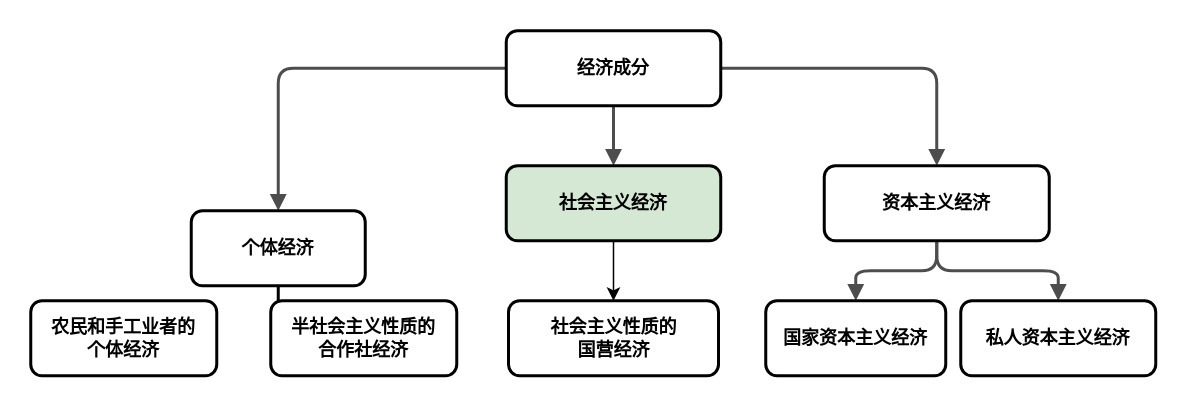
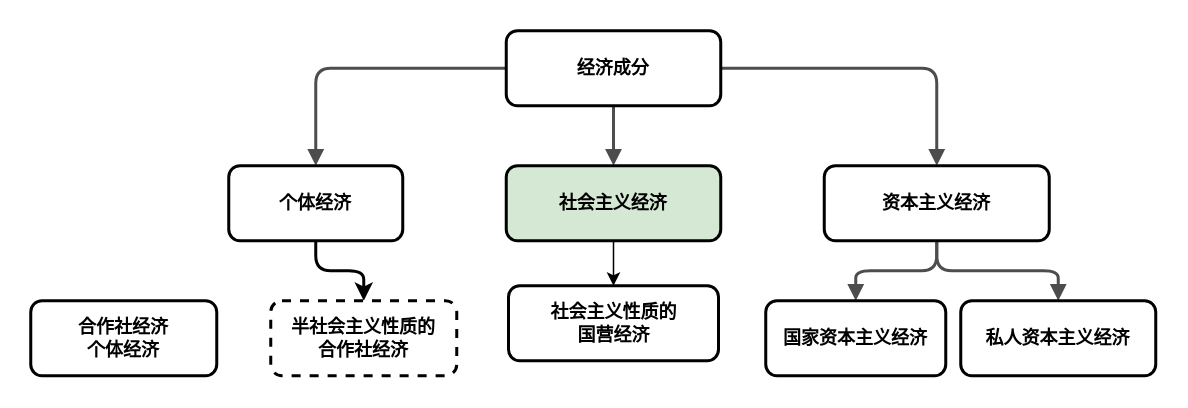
  <mxCell id="0" />
  <mxCell id="1" parent="0" />
  <mxCell id="2" value="" style="edgeStyle=orthogonalEdgeStyle;rounded=1;html=1;labelBackgroundColor=none;endArrow=block;endFill=1;strokeColor=#4D4D4D;strokeWidth=2;fontFamily=Verdana;fontSize=12;fontStyle=1" parent="1" source="13" target="12" edge="1"><mxGeometry relative="1" as="geometry" /></mxCell>
  <mxCell id="3" value="" style="edgeStyle=orthogonalEdgeStyle;rounded=1;html=1;labelBackgroundColor=none;endArrow=block;endFill=1;strokeColor=#4D4D4D;strokeWidth=2;fontFamily=Verdana;fontSize=12;fontStyle=1" parent="1" source="13" target="9" edge="1"><mxGeometry relative="1" as="geometry" /></mxCell>
  <mxCell id="4" value="" style="edgeStyle=orthogonalEdgeStyle;rounded=1;html=1;labelBackgroundColor=none;endArrow=block;endFill=1;strokeColor=#4D4D4D;strokeWidth=2;fontFamily=Verdana;fontSize=12;fontStyle=1" parent="1" source="13" target="14" edge="1"><mxGeometry relative="1" as="geometry" /></mxCell>
  <mxCell id="5" value="" style="edgeStyle=orthogonalEdgeStyle;rounded=1;html=1;labelBackgroundColor=none;endArrow=block;endFill=1;strokeColor=#4D4D4D;strokeWidth=2;fontFamily=Verdana;fontSize=12;fontStyle=1" parent="1" source="14" target="16" edge="1"><mxGeometry relative="1" as="geometry" /></mxCell>
  <mxCell id="6" value="" style="edgeStyle=orthogonalEdgeStyle;rounded=1;html=1;labelBackgroundColor=none;endArrow=block;endFill=1;strokeColor=#4D4D4D;strokeWidth=2;fontFamily=Verdana;fontSize=12;fontStyle=1" parent="1" source="14" target="15" edge="1"><mxGeometry relative="1" as="geometry" /></mxCell>
- <mxCell id="7" value="&lt;span style=&quot;background-color: initial;&quot;&gt;农民和手工业者的&lt;br&gt;个体经济&lt;/span&gt;" style="whiteSpace=wrap;html=1;rounded=1;shadow=0;comic=0;strokeWidth=2;fontFamily=Verdana;align=center;fontSize=12;fontStyle=1" parent="1" vertex="1"><mxGeometry x="20" y="200" width="124" height="50" as="geometry" /></mxCell>
+ <mxCell id="7" value="&lt;span style=&quot;background-color: initial;&quot;&gt;合作社经济&lt;br&gt;个体经济&lt;/span&gt;" style="whiteSpace=wrap;html=1;rounded=1;shadow=0;comic=0;strokeWidth=2;fontFamily=Verdana;align=center;fontSize=12;fontStyle=1" parent="1" vertex="1"><mxGeometry x="20" y="200" width="124" height="50" as="geometry" /></mxCell>
  <mxCell id="8" style="edgeStyle=orthogonalEdgeStyle;orthogonalLoop=1;jettySize=auto;html=1;exitX=0.5;exitY=1;exitDx=0;exitDy=0;entryX=0.5;entryY=0;entryDx=0;entryDy=0;rounded=1;strokeWidth=2;" edge="1" parent="1" source="9" target="10"><mxGeometry relative="1" as="geometry" /></mxCell>
- <mxCell id="9" value="个体经济" style="whiteSpace=wrap;html=1;rounded=1;shadow=0;comic=0;strokeWidth=2;fontFamily=Verdana;align=center;fontSize=12;fontStyle=1" parent="1" vertex="1"><mxGeometry x="127" y="140" width="116" height="50" as="geometry" /></mxCell>
- <mxCell id="10" value="半社会主义性质的&lt;br&gt;合作社经济" style="whiteSpace=wrap;html=1;rounded=1;shadow=0;comic=0;strokeWidth=2;fontFamily=Verdana;align=center;fontSize=12;fontStyle=1" parent="1" vertex="1"><mxGeometry x="180" y="200" width="124" height="50" as="geometry" /></mxCell>
+ <mxCell id="9" value="个体经济" style="whiteSpace=wrap;html=1;rounded=1;shadow=0;comic=0;strokeWidth=2;fontFamily=Verdana;align=center;fontSize=12;fontStyle=1" parent="1" vertex="1"><mxGeometry x="152" y="110" width="116" height="50" as="geometry" /></mxCell>
+ <mxCell id="10" value="半社会主义性质的&lt;br&gt;合作社经济" style="whiteSpace=wrap;html=1;rounded=1;shadow=0;comic=0;strokeWidth=2;fontFamily=Verdana;align=center;fontSize=12;fontStyle=1;dashed=1;" parent="1" vertex="1"><mxGeometry x="180" y="200" width="124" height="50" as="geometry" /></mxCell>
  <mxCell id="11" value="" style="edgeStyle=orthogonalEdgeStyle;rounded=0;orthogonalLoop=1;jettySize=auto;html=1;" edge="1" parent="1" source="12" target="17"><mxGeometry relative="1" as="geometry" /></mxCell>
  <mxCell id="12" value="社会主义经济" style="whiteSpace=wrap;html=1;rounded=1;shadow=0;comic=0;strokeWidth=2;fontFamily=Verdana;align=center;fontSize=12;fontStyle=1;fillColor=#d5e8d4;" parent="1" vertex="1"><mxGeometry x="337" y="110" width="143" height="50" as="geometry" /></mxCell>
  <mxCell id="13" value="经济成分" style="whiteSpace=wrap;html=1;rounded=1;shadow=0;comic=0;strokeWidth=2;fontFamily=Verdana;align=center;fontSize=12;fontStyle=1" parent="1" vertex="1"><mxGeometry x="337" y="20" width="143" height="50" as="geometry" /></mxCell>
  <mxCell id="14" value="资本主义经济" style="whiteSpace=wrap;html=1;rounded=1;shadow=0;comic=0;strokeWidth=2;fontFamily=Verdana;align=center;fontSize=12;fontStyle=1" parent="1" vertex="1"><mxGeometry x="549" y="110" width="150" height="50" as="geometry" /></mxCell>
  <mxCell id="15" value="国家资本主义经济" style="whiteSpace=wrap;html=1;rounded=1;shadow=0;comic=0;strokeWidth=2;fontFamily=Verdana;align=center;fontSize=12;fontStyle=1" parent="1" vertex="1"><mxGeometry x="510" y="200" width="120" height="50" as="geometry" /></mxCell>
  <mxCell id="16" value="私人资本主义经济" style="whiteSpace=wrap;html=1;rounded=1;shadow=0;comic=0;strokeWidth=2;fontFamily=Verdana;align=center;fontSize=12;fontStyle=1" parent="1" vertex="1"><mxGeometry x="640" y="200" width="130" height="50" as="geometry" /></mxCell>
- <mxCell id="17" value="社会主义性质的&lt;br&gt;国营经济" style="whiteSpace=wrap;html=1;rounded=1;shadow=0;comic=0;strokeWidth=2;fontFamily=Verdana;align=center;fontSize=12;fontStyle=1" vertex="1" parent="1"><mxGeometry x="338.5" y="200" width="140" height="50" as="geometry" /></mxCell>
+ <mxCell id="17" value="社会主义性质的&lt;br&gt;国营经济" style="whiteSpace=wrap;html=1;rounded=1;shadow=0;comic=0;strokeWidth=2;fontFamily=Verdana;align=center;fontSize=12;fontStyle=1" vertex="1" parent="1"><mxGeometry x="338.5" y="190" width="140" height="50" as="geometry" /></mxCell>
